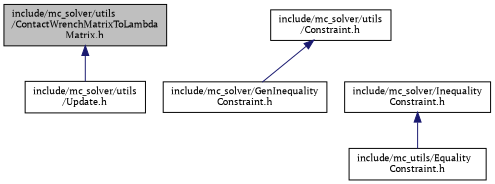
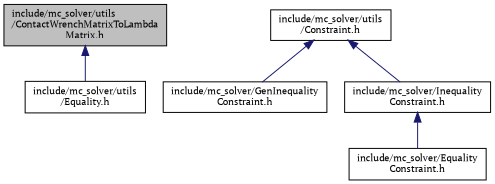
  digraph {
    fontname="PT Serif"
    node [color=black fillcolor=white fontname="PT Serif" fontsize=10 shape=record style=filled]
    edge [color=midnightblue dir=back fontname="PT Serif" fontsize=10 labelfontname=Helvetica labelfontsize=10 style=solid]
    n1 [fillcolor=grey75 fontcolor=black height=0.2 label="include/mc_solver/utils\l/ContactWrenchMatrixToLambda\lMatrix.h" width=0.4]
-   n2 [height=0.2 label="include/mc_solver/utils\l/Update.h" width=0.4]
+   n2 [height=0.2 label="include/mc_solver/utils\l/Equality.h" width=0.4]
    n3 [height=0.2 label="include/mc_solver/utils\l/Constraint.h" width=0.4]
    n4 [height=0.2 label="include/mc_solver/GenInequality\lConstraint.h" width=0.4]
    n5 [height=0.2 label="include/mc_solver/Inequality\lConstraint.h" width=0.4]
-   n6 [height=0.2 label="include/mc_utils/Equality\lConstraint.h" width=0.4]
+   n6 [height=0.2 label="include/mc_solver/Equality\lConstraint.h" width=0.4]
    n1 -> n2
    n3 -> n4
+   n3 -> n5
    n5 -> n6
  }
